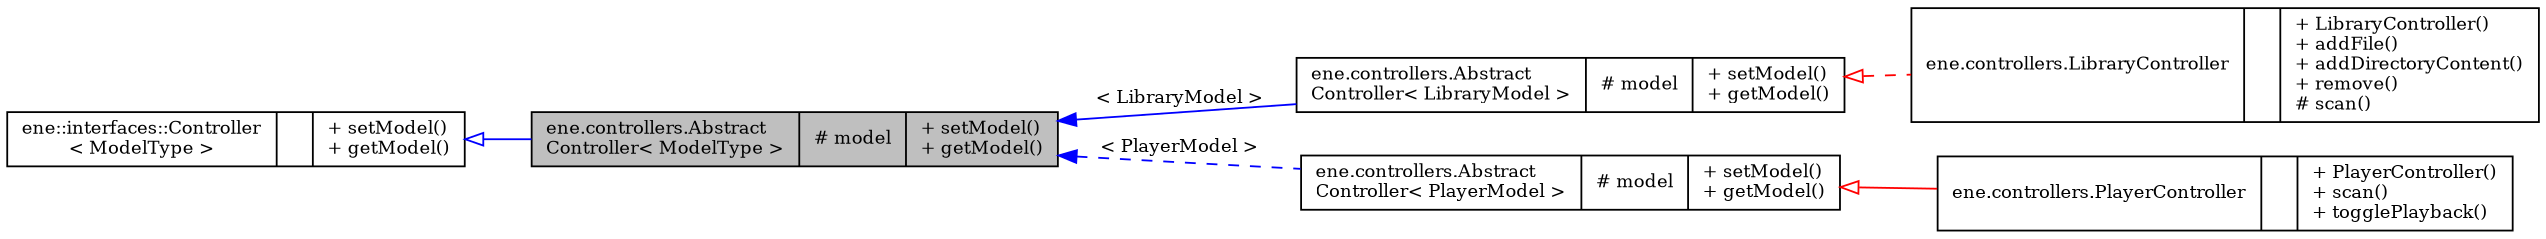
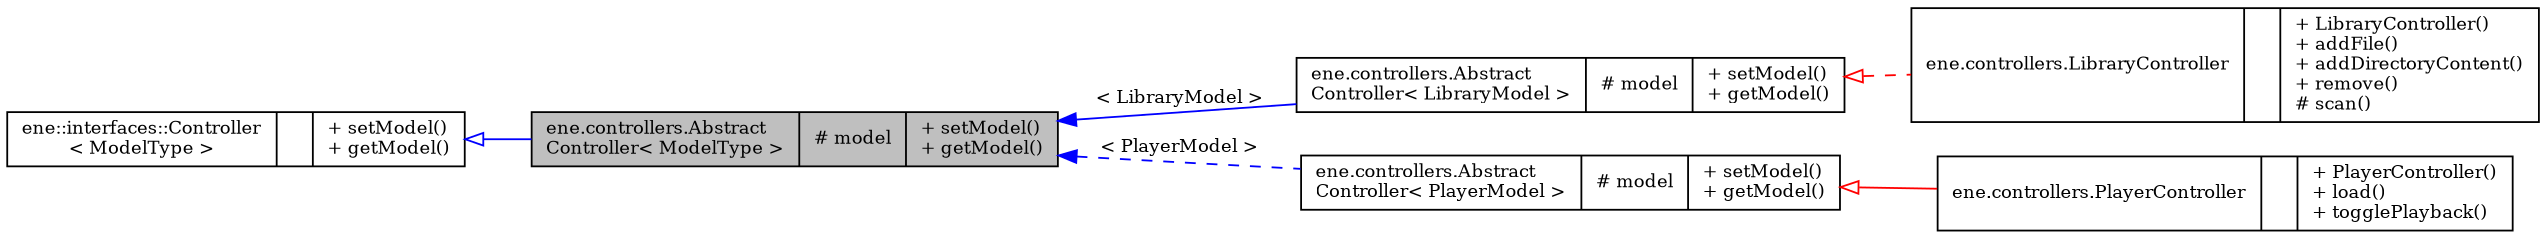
  digraph {
    rankdir=LR
    fontname="DejaVu Serif"
    node [color=black fontname="DejaVu Serif" fontsize=10 shape=record]
    edge [color=blue dir=back fontname="DejaVu Serif" fontsize=10 labelfontname=Helvetica labelfontsize=10 style=solid arrowtail=onormal]
    n1 [fillcolor=grey75 fontcolor=black height=0.2 label="{ene.controllers.Abstract\lController\< ModelType \>\n|# model\l|+ setModel()\l+ getModel()\l}" style=filled width=0.4]
    n2 [height=0.2 label="{ene.controllers.Abstract\lController\< LibraryModel \>\n|# model\l|+ setModel()\l+ getModel()\l}" width=0.4]
    n3 [height=0.2 label="{ene.controllers.Abstract\lController\< PlayerModel \>\n|# model\l|+ setModel()\l+ getModel()\l}" width=0.4]
    n4 [height=0.2 label="{ene::interfaces::Controller\l\< ModelType \>\n||+ setModel()\l+ getModel()\l}" width=0.4]
    n5 [height=0.2 label="{ene.controllers.LibraryController\n||+ LibraryController()\l+ addFile()\l+ addDirectoryContent()\l+ remove()\l# scan()\l}" width=0.4]
-   n6 [height=0.2 label="{ene.controllers.PlayerController\n||+ PlayerController()\l+ scan()\l+ togglePlayback()\l}" width=0.4]
+   n6 [height=0.2 label="{ene.controllers.PlayerController\n||+ PlayerController()\l+ load()\l+ togglePlayback()\l}" width=0.4]
    n1 -> n2 [label=" \< LibraryModel \>" arrowtail=""]
    n1 -> n3 [label=" \< PlayerModel \>" style=dashed arrowtail=""]
    n2 -> n5 [color=red style=dashed]
    n3 -> n6 [color=red]
    n4 -> n1
  }
